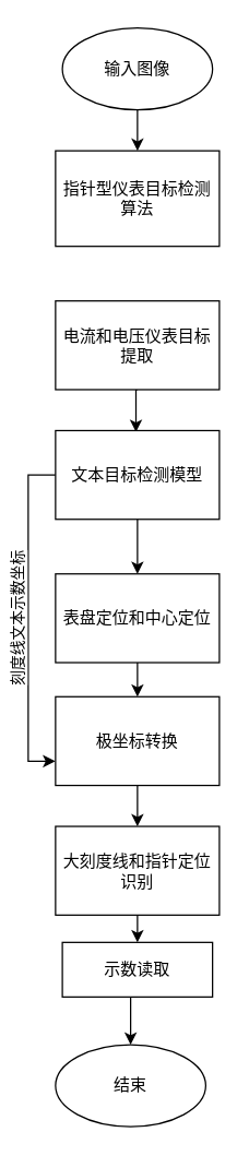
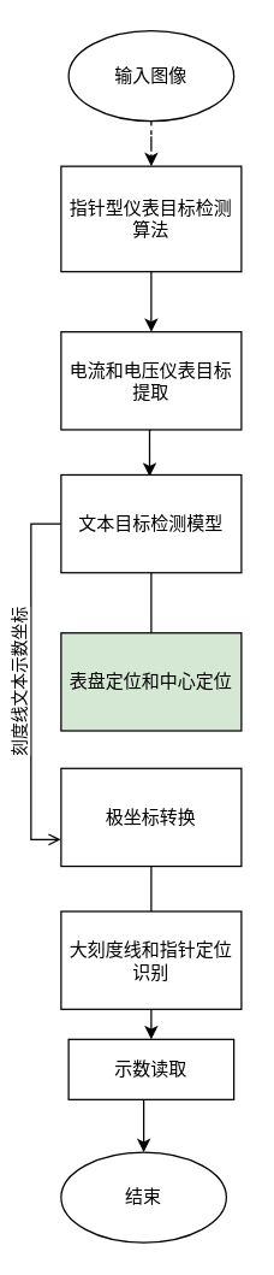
  <mxCell id="0" />
  <mxCell id="1" parent="0" />
- <mxCell id="2" style="edgeStyle=orthogonalEdgeStyle;rounded=0;orthogonalLoop=1;jettySize=auto;html=1;exitX=0.5;exitY=1;exitDx=0;exitDy=0;" edge="1" parent="1" source="3" target="5"><mxGeometry relative="1" as="geometry" /></mxCell>
+ <mxCell id="2" style="edgeStyle=orthogonalEdgeStyle;rounded=0;orthogonalLoop=1;jettySize=auto;html=1;exitX=0.5;exitY=1;exitDx=0;exitDy=0;dashed=1;" edge="1" parent="1" source="3" target="5"><mxGeometry relative="1" as="geometry" /></mxCell>
  <mxCell id="3" value="输入图像" style="ellipse;whiteSpace=wrap;html=1;" vertex="1" parent="1"><mxGeometry x="25" y="20" width="110" height="60" as="geometry" /></mxCell>
+ <mxCell id="4" style="edgeStyle=orthogonalEdgeStyle;rounded=0;orthogonalLoop=1;jettySize=auto;html=1;entryX=0.5;entryY=0;entryDx=0;entryDy=0;" edge="1" parent="1" source="5" target="7"><mxGeometry relative="1" as="geometry" /></mxCell>
  <mxCell id="5" value="指针型仪表目标检测算法" style="rounded=0;whiteSpace=wrap;html=1;" vertex="1" parent="1"><mxGeometry x="20" y="110" width="120" height="70" as="geometry" /></mxCell>
  <mxCell id="6" style="edgeStyle=orthogonalEdgeStyle;rounded=0;orthogonalLoop=1;jettySize=auto;html=1;exitX=0.5;exitY=1;exitDx=0;exitDy=0;entryX=0.491;entryY=0.016;entryDx=0;entryDy=0;entryPerimeter=0;" edge="1" parent="1" source="7" target="11"><mxGeometry relative="1" as="geometry" /></mxCell>
  <mxCell id="7" value="电流和电压仪表目标提取" style="rounded=0;whiteSpace=wrap;html=1;" vertex="1" parent="1"><mxGeometry x="20" y="220" width="120" height="65" as="geometry" /></mxCell>
- <mxCell id="8" style="edgeStyle=orthogonalEdgeStyle;rounded=0;orthogonalLoop=1;jettySize=auto;html=1;entryX=0.5;entryY=0;entryDx=0;entryDy=0;" edge="1" parent="1" source="11" target="13"><mxGeometry relative="1" as="geometry" /></mxCell>
- <mxCell id="9" style="edgeStyle=orthogonalEdgeStyle;rounded=0;orthogonalLoop=1;jettySize=auto;html=1;exitX=0;exitY=0.5;exitDx=0;exitDy=0;entryX=-0.002;entryY=0.727;entryDx=0;entryDy=0;entryPerimeter=0;" edge="1" parent="1" source="11" target="20"><mxGeometry relative="1" as="geometry" /></mxCell>
+ <mxCell id="8" style="edgeStyle=orthogonalEdgeStyle;rounded=0;orthogonalLoop=1;jettySize=auto;html=1;entryX=0.5;entryY=0;entryDx=0;entryDy=0;endArrow=none;" edge="1" parent="1" source="11" target="13"><mxGeometry relative="1" as="geometry" /></mxCell>
+ <mxCell id="9" style="edgeStyle=orthogonalEdgeStyle;rounded=0;orthogonalLoop=1;jettySize=auto;html=1;exitX=0;exitY=0.5;exitDx=0;exitDy=0;entryX=-0.002;entryY=0.727;entryDx=0;entryDy=0;entryPerimeter=0;endArrow=open;" edge="1" parent="1" source="11" target="20"><mxGeometry relative="1" as="geometry" /></mxCell>
  <mxCell id="10" value="刻度线文本示数坐标" style="edgeLabel;html=1;align=center;verticalAlign=top;resizable=0;points=[];horizontal=0;" vertex="1" connectable="0" parent="9"><mxGeometry x="0.126" relative="1" as="geometry"><mxPoint x="-20" y="-15" as="offset" /></mxGeometry></mxCell>
  <mxCell id="11" value="文本目标检测模型" style="rounded=0;whiteSpace=wrap;html=1;" vertex="1" parent="1"><mxGeometry x="20" y="315" width="120" height="65" as="geometry" /></mxCell>
- <mxCell id="12" style="edgeStyle=orthogonalEdgeStyle;rounded=0;orthogonalLoop=1;jettySize=auto;html=1;exitX=0.5;exitY=1;exitDx=0;exitDy=0;entryX=0.5;entryY=0;entryDx=0;entryDy=0;" edge="1" parent="1" source="13" target="20"><mxGeometry relative="1" as="geometry" /></mxCell>
- <mxCell id="13" value="表盘定位和中心定位" style="rounded=0;whiteSpace=wrap;html=1;" vertex="1" parent="1"><mxGeometry x="20" y="420" width="120" height="65" as="geometry" /></mxCell>
+ <mxCell id="13" value="表盘定位和中心定位" style="rounded=0;whiteSpace=wrap;html=1;fillColor=#d5e8d4;" vertex="1" parent="1"><mxGeometry x="20" y="420" width="120" height="65" as="geometry" /></mxCell>
  <mxCell id="14" style="edgeStyle=orthogonalEdgeStyle;rounded=0;orthogonalLoop=1;jettySize=auto;html=1;exitX=0.5;exitY=1;exitDx=0;exitDy=0;entryX=0.5;entryY=0;entryDx=0;entryDy=0;" edge="1" parent="1" source="15" target="17"><mxGeometry relative="1" as="geometry" /></mxCell>
  <mxCell id="15" value="大刻度线和指针定位识别" style="rounded=0;whiteSpace=wrap;html=1;" vertex="1" parent="1"><mxGeometry x="20" y="605" width="120" height="65" as="geometry" /></mxCell>
  <mxCell id="16" style="edgeStyle=orthogonalEdgeStyle;rounded=0;orthogonalLoop=1;jettySize=auto;html=1;exitX=0.5;exitY=1;exitDx=0;exitDy=0;entryX=0.5;entryY=0;entryDx=0;entryDy=0;" edge="1" parent="1" source="17" target="18"><mxGeometry relative="1" as="geometry" /></mxCell>
  <mxCell id="17" value="示数读取" style="rounded=0;whiteSpace=wrap;html=1;" vertex="1" parent="1"><mxGeometry x="25" y="690" width="110" height="40" as="geometry" /></mxCell>
  <mxCell id="18" value="结束" style="ellipse;whiteSpace=wrap;html=1;" vertex="1" parent="1"><mxGeometry x="20" y="765" width="110" height="60" as="geometry" /></mxCell>
- <mxCell id="19" style="edgeStyle=orthogonalEdgeStyle;rounded=0;orthogonalLoop=1;jettySize=auto;html=1;exitX=0.5;exitY=1;exitDx=0;exitDy=0;" edge="1" parent="1" source="20" target="15"><mxGeometry relative="1" as="geometry" /></mxCell>
+ <mxCell id="19" style="edgeStyle=orthogonalEdgeStyle;rounded=0;orthogonalLoop=1;jettySize=auto;html=1;exitX=0.5;exitY=1;exitDx=0;exitDy=0;endArrow=none;" edge="1" parent="1" source="20" target="15"><mxGeometry relative="1" as="geometry" /></mxCell>
  <mxCell id="20" value="极坐标转换" style="rounded=0;whiteSpace=wrap;html=1;" vertex="1" parent="1"><mxGeometry x="20" y="510" width="120" height="65" as="geometry" /></mxCell>
